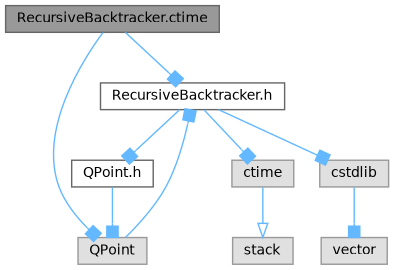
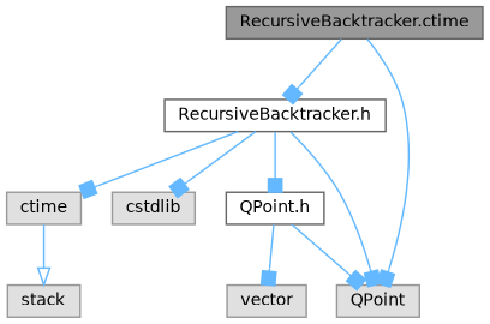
  digraph {
    node [color=grey60 fillcolor="#E0E0E0" fontname=Helvetica fontsize=10 shape=box style=filled]
    edge [arrowhead=box color=steelblue1 fontname=Helvetica fontsize=10 labelfontname=Helvetica labelfontsize=10 style=solid]
    n1 [color=gray40 fillcolor=grey60 fontcolor=black height=0.2 label="RecursiveBacktracker.ctime" width=0.4]
    n2 [color=grey40 fillcolor=white height=0.2 label="RecursiveBacktracker.h" width=0.4]
    n3 [height=0.2 label=QPoint width=0.4]
    n4 [color=grey40 fillcolor=white height=0.2 label="QPoint.h" width=0.4]
    n5 [height=0.2 label=cstdlib width=0.4]
    n6 [height=0.2 label=ctime width=0.4]
    n7 [height=0.2 label=vector width=0.4]
    n8 [height=0.2 label=stack width=0.4]
    n1 -> n2
    n1 -> n3
-   n3 -> n2
+   n2 -> n3
    n2 -> n4
    n2 -> n5
    n2 -> n6
    n4 -> n3
-   n5 -> n7
+   n4 -> n7
    n6 -> n8 [arrowhead=onormal]
  }
